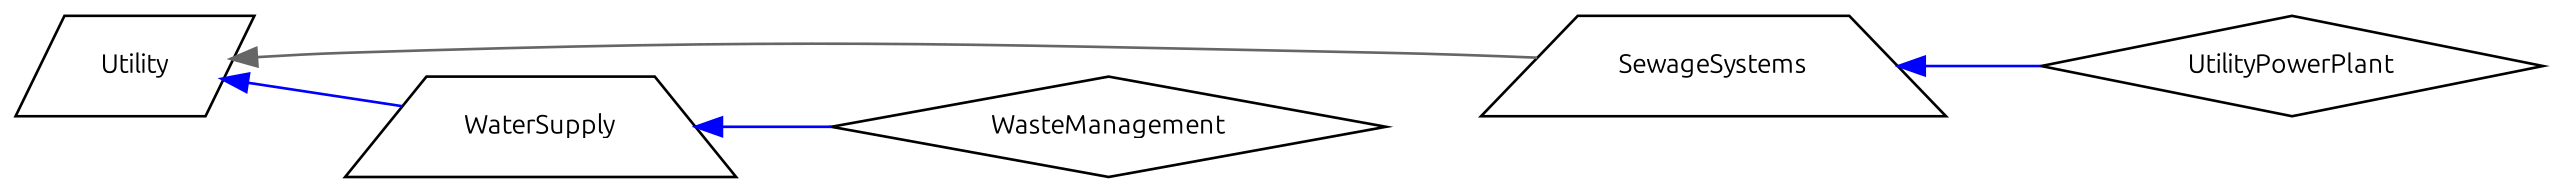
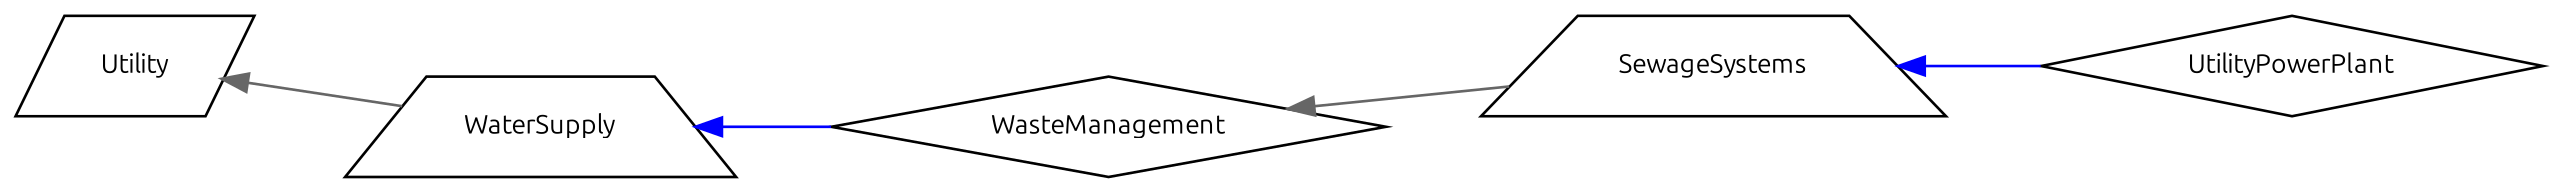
  digraph {
    fontname=Ubuntu
    rankdir=LR
    node [color=black fillcolor=white fontname=Ubuntu fontsize=10 shape=trapezium style=filled]
    edge [color=gray40 dir=back fontname=Ubuntu fontsize=10 labelfontname=Helvetica labelfontsize=10 style=solid]
    n1 [height=0.2 label=Utility shape=parallelogram width=0.4]
    n2 [height=0.2 label=SewageSystems width=0.4]
    n3 [height=0.2 label=WaterSupply width=0.4]
    n4 [height=0.2 label=UtilityPowerPlant shape=diamond width=0.4]
    n5 [height=0.2 label=WasteManagement shape=diamond width=0.4]
-   n1 -> n2
-   n1 -> n3 [color=blue]
+   n5 -> n2
+   n1 -> n3
    n2 -> n4 [color=blue]
    n3 -> n5 [color=blue]
  }
